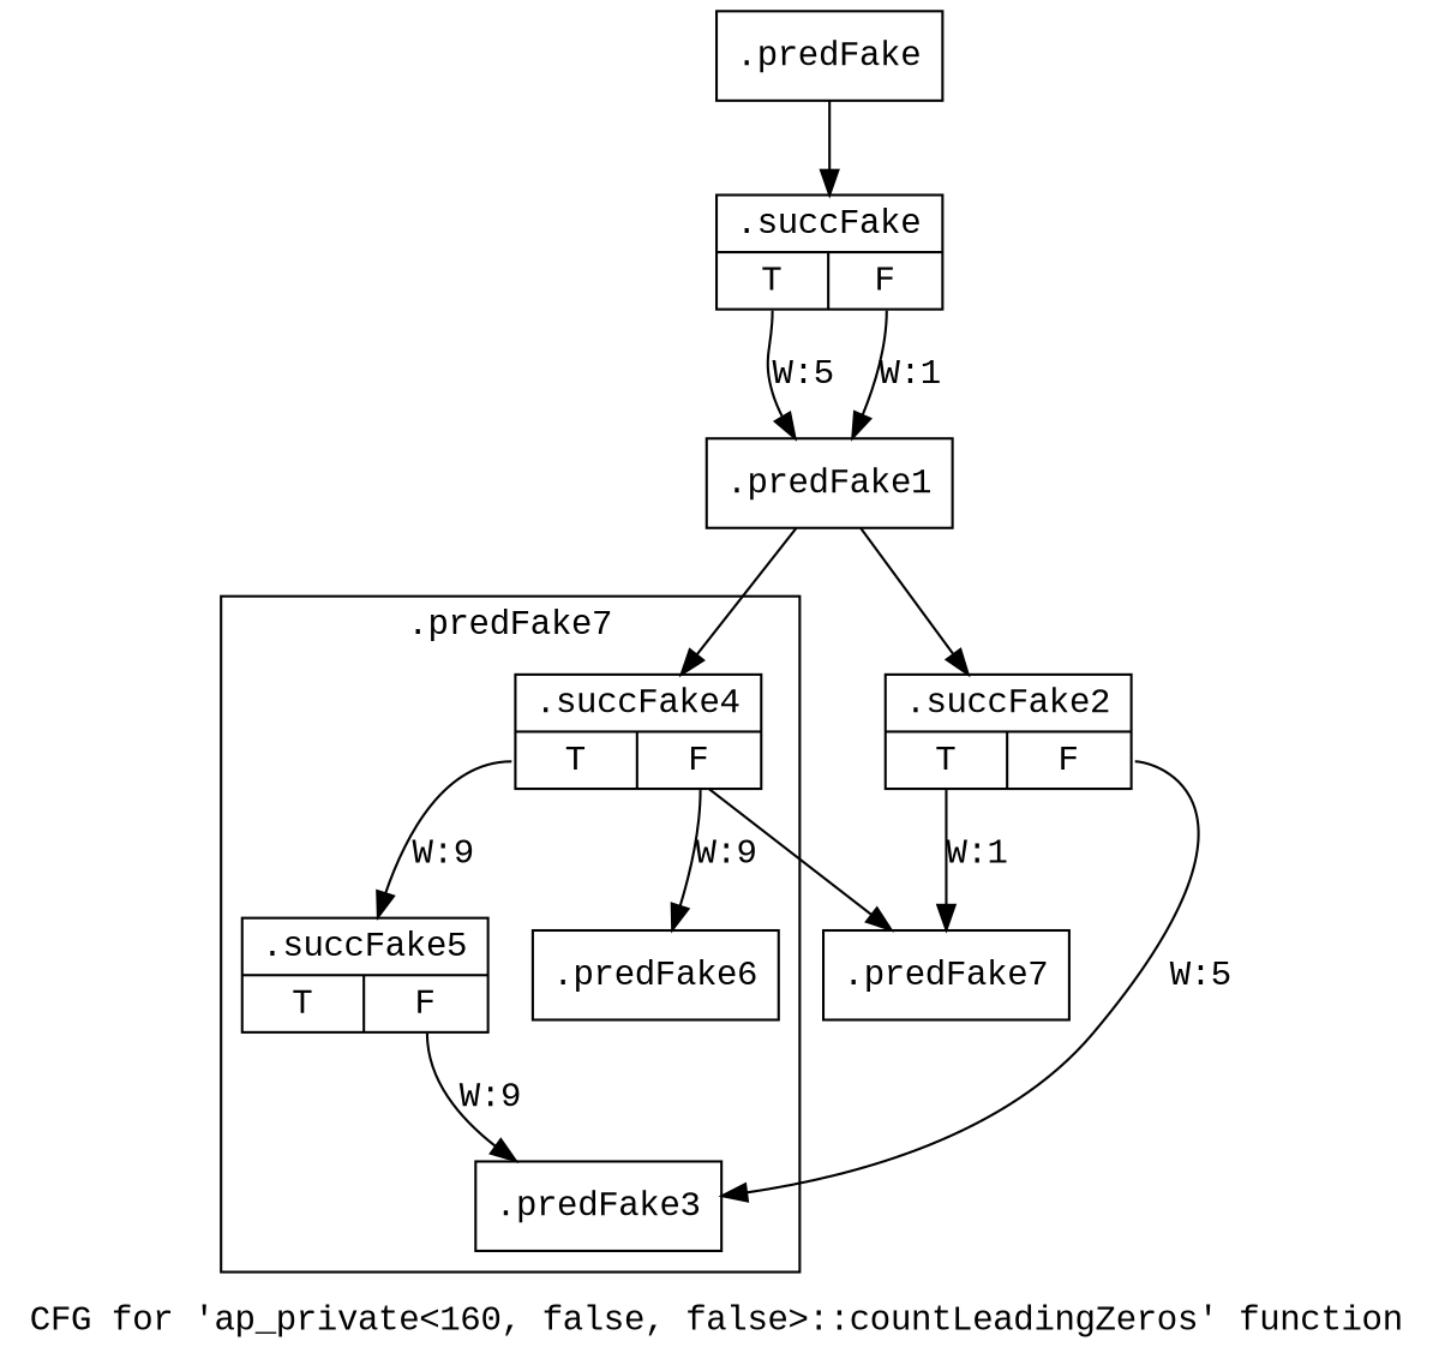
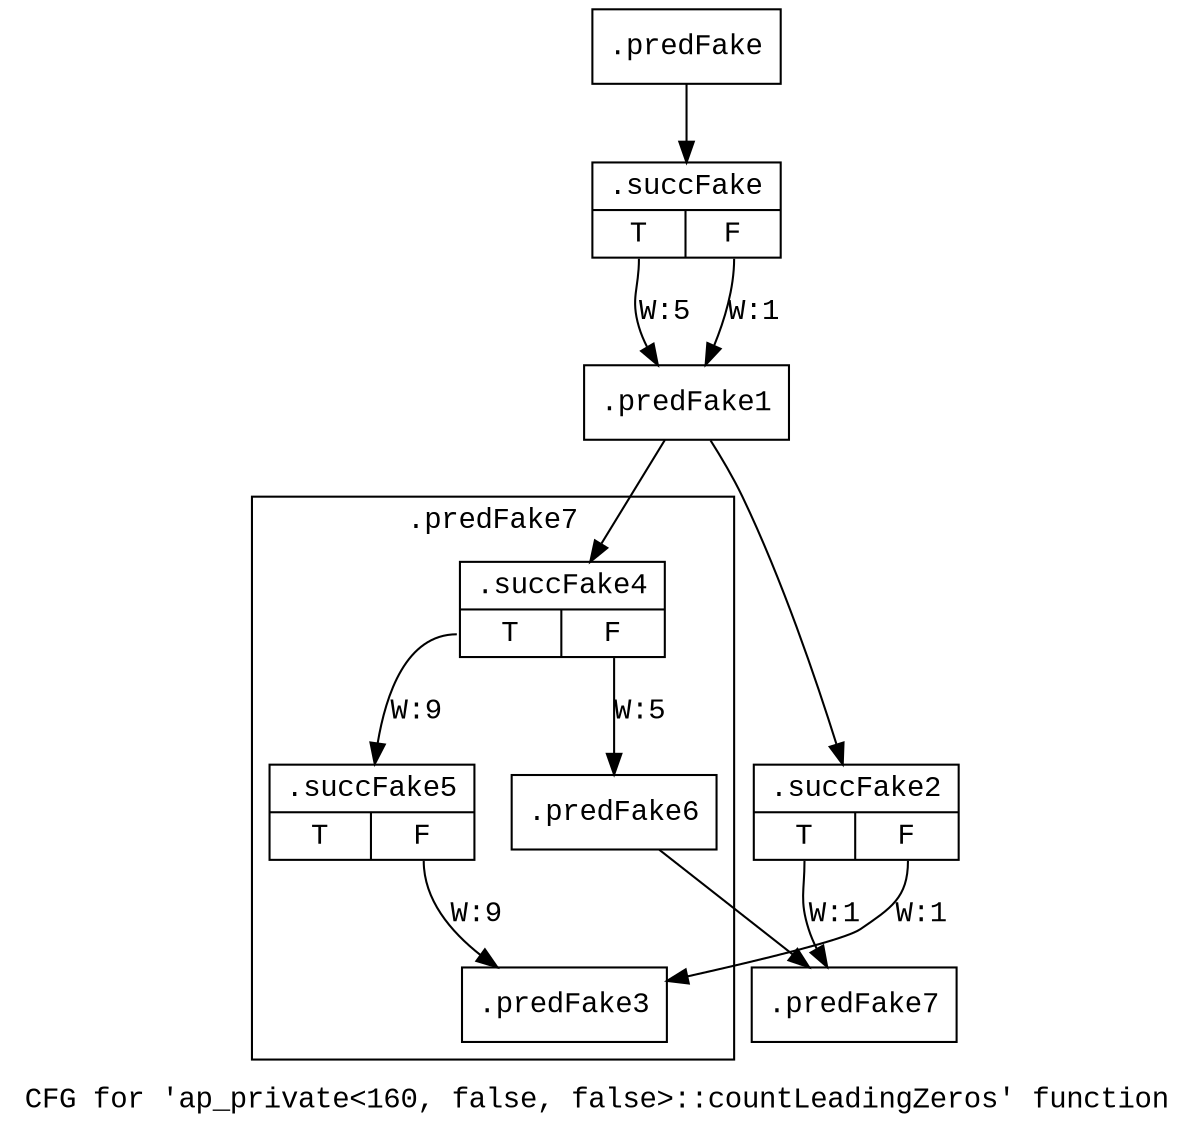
  digraph {
    fontname="Liberation Mono"
    label="CFG for 'ap_private\<160, false, false\>::countLeadingZeros' function"
    node [filename="/mnt/xilinx/Vitis_HLS/2021.2/include/etc/ap_private.h" fontname="Liberation Mono" linenumber=5610 shape=record]
    edge [fontname="Liberation Mono" execusionnum=4 filename="/mnt/xilinx/Vitis_HLS/2021.2/include/etc/ap_private.h"]
    n1 [label="{.predFake3}"]
    n2 [label="{.succFake4|{<s0>T|<s1>F}}"]
    n3 [label="{.predFake6}" linenumber=5618]
    n4 [label="{.succFake5|{<s0>T|<s1>F}}" linenumber=5611]
    n5 [label="{.predFake7}" linenumber=5619]
    n6 [label="{.predFake}" filename="" linenumber=""]
    n7 [label="{.succFake|{<s0>T|<s1>F}}" linenumber=5608]
    n8 [label="{.predFake1}" linenumber=5609]
    n9 [label="{.succFake2|{<s0>T|<s1>F}}" linenumber=5609]
    subgraph cluster_1 {
      invocationtime=5
      label=".predFake7"
      tripcount=0
      n1
      n2
      n3
      n4
    }
-   n2 -> n3 [label="W:9" tailport=s1 execusionnum="" filename=""]
+   n2 -> n3 [label="W:5" tailport=s1 execusionnum="" filename=""]
    n2 -> n4 [execusionnum=8 label="W:9" tailport=s0]
-   n2 -> n5
+   n3 -> n5
    n4 -> n1 [execusionnum=8 label="W:9" tailport=s1]
    n6 -> n7
    n7 -> n8 [label="W:5" tailport=s0]
    n7 -> n8 [label="W:1" tailport=s1 execusionnum="" filename=""]
    n8 -> n2 [execusionnum=12]
    n8 -> n9
-   n9 -> n1 [label="W:5" tailport=s1]
+   n9 -> n1 [label="W:1" tailport=s1]
    n9 -> n5 [label="W:1" tailport=s0 execusionnum="" filename=""]
  }
